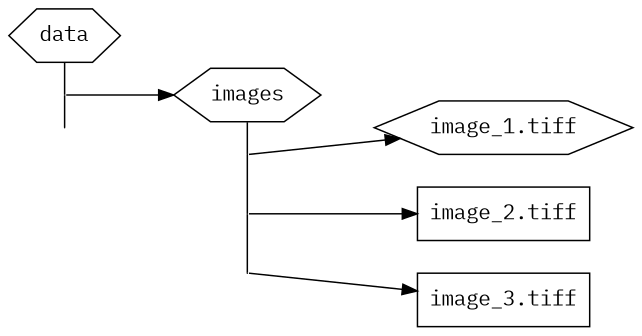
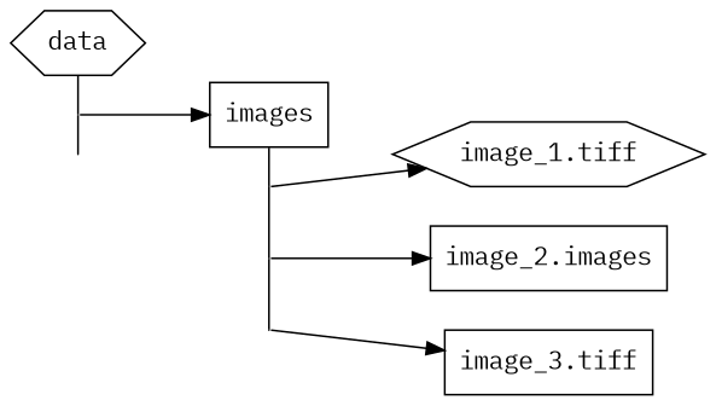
  digraph {
    fixedsize=true
    fontname="IBM Plex Mono"
    nodesep=0.3
    rankdir=LR
    node [fontname="IBM Plex Mono" shape=point]
    edge [arrowhead=none fontname="IBM Plex Mono"]
    n1 [label=data shape=hexagon]
    IMAGE_POINT [concentrate=true height=0 width=0]
    AFILE_POINT [concentrate=true height=0 width=0]
-   n4 [label=images shape=hexagon]
+   n4 [label=images shape=box]
    IFILE1_POINT [concentrate=true height=0 width=0]
    IFILE2_POINT [concentrate=true height=0 width=0]
    IFILE3_POINT [concentrate=true height=0 width=0]
    n8 [label="image_1.tiff" shape=hexagon]
-   n9 [label="image_2.tiff" shape=box]
+   n9 [label="image_2.images" shape=box]
    n10 [label="image_3.tiff" shape=box]
    subgraph sub_1 {
      rank=same
      n1
      IMAGE_POINT
      AFILE_POINT
    }
    subgraph sub_2 {
      rank=same
      n4
      IFILE1_POINT
      IFILE2_POINT
      IFILE3_POINT
    }
    n1 -> IMAGE_POINT
    IMAGE_POINT -> AFILE_POINT
    IMAGE_POINT -> n4 [arrowhead=""]
    n4 -> IFILE1_POINT
    IFILE1_POINT -> IFILE2_POINT
    IFILE1_POINT -> n8 [arrowhead=""]
    IFILE2_POINT -> IFILE3_POINT
    IFILE2_POINT -> n9 [arrowhead=""]
    IFILE3_POINT -> n10 [arrowhead=""]
  }
